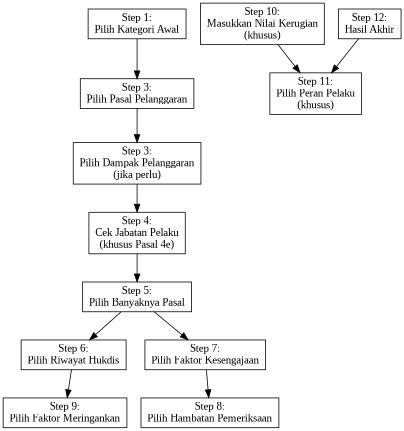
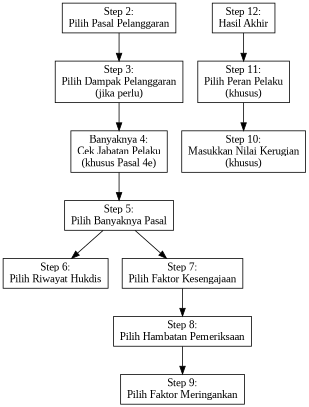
  digraph {
    fontname="Liberation Serif"
    rankdir=TB
    node [fontname="Liberation Serif" shape=box]
    edge [fontname="Liberation Serif"]
-   n1 [label="Step 1:\nPilih Kategori Awal"]
-   n2 [label="Step 3:\nPilih Pasal Pelanggaran"]
+   n2 [label="Step 2:\nPilih Pasal Pelanggaran"]
    n3 [label="Step 3:\nPilih Dampak Pelanggaran\n(jika perlu)"]
-   n4 [label="Step 4:\nCek Jabatan Pelaku\n(khusus Pasal 4e)"]
+   n4 [label="Banyaknya 4:\nCek Jabatan Pelaku\n(khusus Pasal 4e)"]
    n5 [label="Step 5:\nPilih Banyaknya Pasal"]
    n6 [label="Step 6:\nPilih Riwayat Hukdis"]
    n7 [label="Step 7:\nPilih Faktor Kesengajaan"]
    n8 [label="Step 8:\nPilih Hambatan Pemeriksaan"]
    n9 [label="Step 9:\nPilih Faktor Meringankan"]
    n10 [label="Step 10:\nMasukkan Nilai Kerugian\n(khusus)"]
    n11 [label="Step 11:\nPilih Peran Pelaku\n(khusus)"]
    n12 [label="Step 12:\nHasil Akhir"]
-   n1 -> n2
    n2 -> n3
    n3 -> n4
    n4 -> n5
    n5 -> n6
    n5 -> n7
    n7 -> n8
-   n6 -> n9
-   n10 -> n11
+   n8 -> n9
+   n11 -> n10
    n12 -> n11
  }
